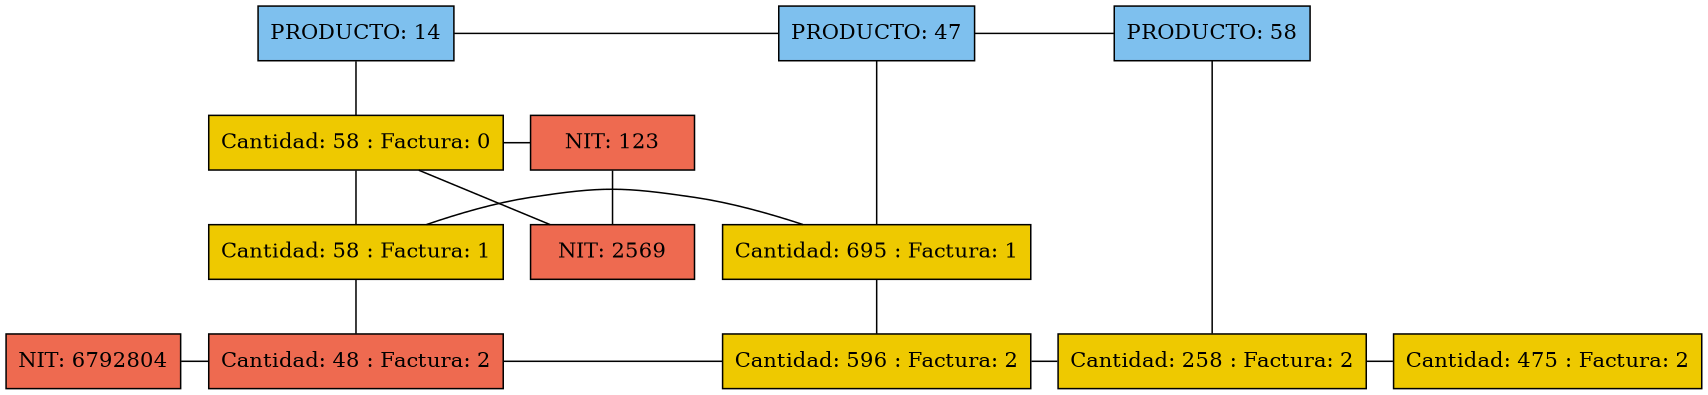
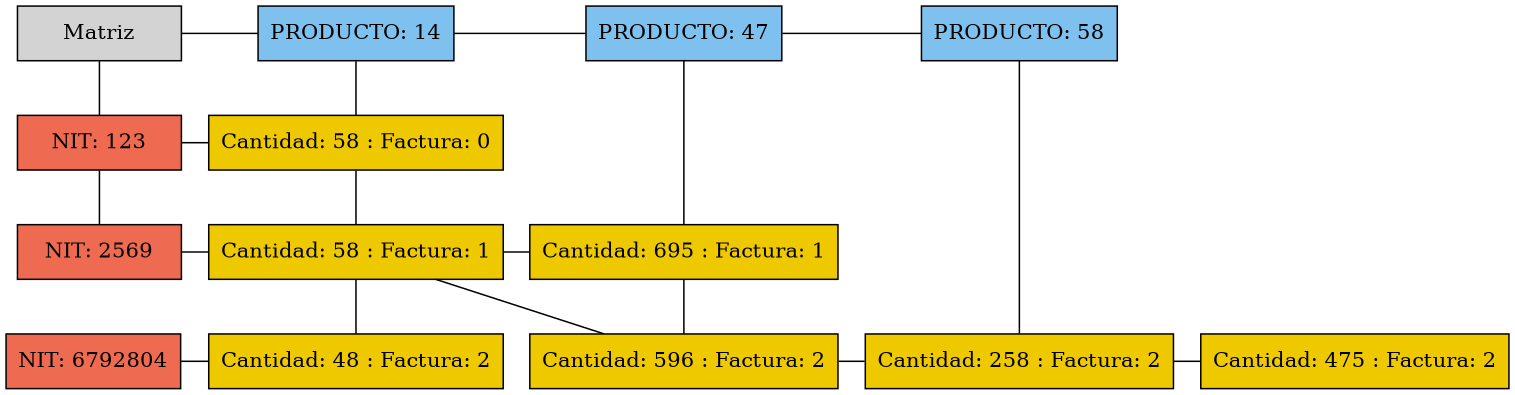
  digraph {
    rankdir=TB
    node [group=MA shape=box style=filled fillcolor=gold2]
    edge [arrowhead=none arrowtail=dot]
+   n1 [colorfilled=white label=Matriz width=1.5 fillcolor=""]
    n2 [fillcolor=skyblue2 group=G14 label="PRODUCTO: 14" width=1.5]
    n3 [fillcolor=skyblue2 group=G47 label="PRODUCTO: 47" width=1.5]
    n4 [fillcolor=skyblue2 group=G58 label="PRODUCTO: 58" width=1.5]
    n5 [constraint=false fillcolor=coral2 label="NIT: 123" width=1.5]
    n6 [group=G14 label="Cantidad: 58 : Factura: 0" width=1.5]
    n7 [constraint=false fillcolor=coral2 label="NIT: 2569" width=1.5]
    n8 [group=G14 label="Cantidad: 58 : Factura: 1" width=1.5]
    n9 [constraint=false fillcolor=coral2 label="NIT: 6792804" width=1.5]
-   n10 [fillcolor=coral2 group=G14 label="Cantidad: 48 : Factura: 2" width=1.5]
+   n10 [group=G14 label="Cantidad: 48 : Factura: 2" width=1.5]
    n11 [group=G47 label="Cantidad: 695 : Factura: 1" width=1.5]
    n12 [group=G47 label="Cantidad: 596 : Factura: 2" width=1.5]
    n13 [group=G58 label="Cantidad: 258 : Factura: 2" width=1.5]
    n14 [group=G523 label="Cantidad: 475 : Factura: 2" width=1.5]
    subgraph sub_1 {
      rank=same
+     n1
      n2
      n3
      n4
    }
    subgraph sub_2 {
      rank=same
      n7
      n8
    }
    subgraph sub_3 {
      rank=same
      n5
      n6
    }
    subgraph sub_4 {
      rank=same
      n9
      n10
    }
    subgraph sub_5 {
      rank=same
      n7
      n11
    }
    subgraph sub_6 {
      rank=same
      n9
      n12
    }
    subgraph sub_7 {
      rank=same
      n9
      n13
    }
    subgraph sub_8 {
      rank=same
      n9
      n14
    }
+   n1 -> n2
+   n1 -> n5
    n2 -> n3
    n2 -> n6
    n3 -> n4
    n3 -> n11
    n4 -> n13
    n5 -> n6
    n5 -> n7
    n6 -> n8 [constraint=true]
-   n7 -> n6
+   n7 -> n8
    n8 -> n10 [constraint=true]
    n8 -> n11 [constraint=true]
    n9 -> n10
-   n10 -> n12 [constraint=true]
+   n8 -> n12 [constraint=true]
    n11 -> n12 [constraint=true]
    n12 -> n13 [constraint=true]
    n13 -> n14 [constraint=true]
  }
